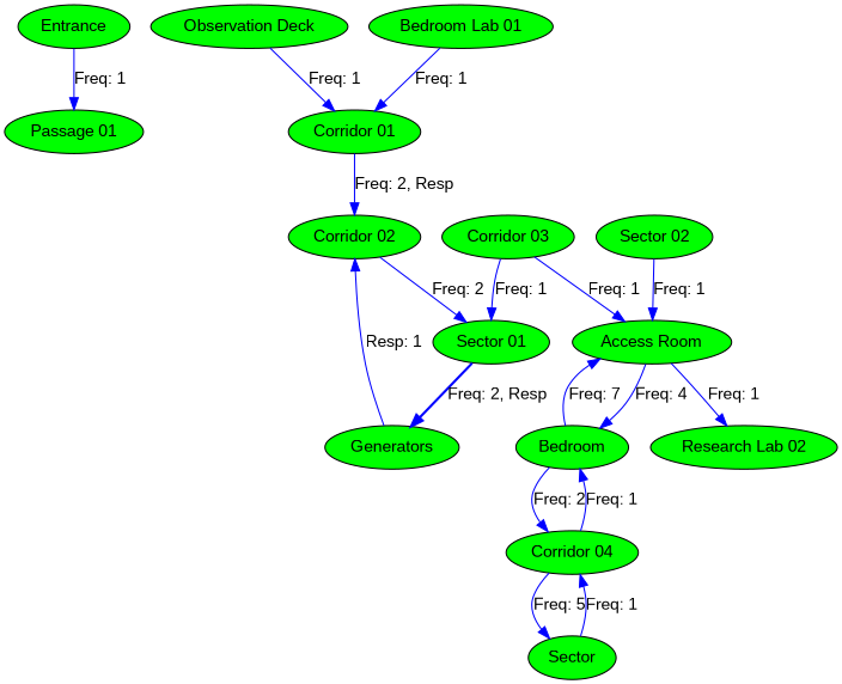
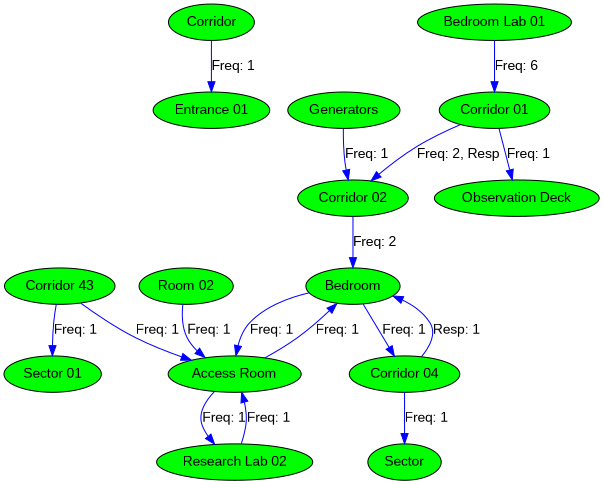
  digraph {
    fontname="Liberation Sans"
    node [fillcolor=green fontname="Liberation Sans" style=filled]
    edge [color=blue constraint=true fontname="Liberation Sans"]
-   n1 [label=Entrance]
-   n2 [label="Passage 01"]
+   n1 [label=Corridor]
+   n2 [label="Entrance 01"]
    n3 [label="Observation Deck"]
    n4 [label="Corridor 01"]
    n5 [label="Corridor 02"]
    n6 [label="Sector 01"]
    n7 [label="Bedroom Lab 01"]
    n8 [label=Generators]
-   n9 [label="Corridor 03"]
+   n9 [label="Corridor 43"]
    n10 [label="Access Room"]
    n11 [label="Research Lab 02"]
    n12 [label=Bedroom]
    n13 [label="Corridor 04"]
-   n14 [label="Sector 02"]
+   n14 [label="Room 02"]
    n15 [label=Sector]
    n1 -> n2 [label="Freq: 1"]
-   n3 -> n4 [label="Freq: 1"]
+   n4 -> n3 [label="Freq: 1"]
    n4 -> n5 [label="Freq: 2, Resp"]
-   n5 -> n6 [label="Freq: 2"]
-   n6 -> n8 [label="Freq: 2, Resp" style=bold]
-   n7 -> n4 [label="Freq: 1"]
-   n8 -> n5 [label="Resp: 1"]
+   n5 -> n12 [label="Freq: 2"]
+   n7 -> n4 [label="Freq: 6"]
+   n8 -> n5 [label="Freq: 1"]
    n9 -> n6 [label="Freq: 1"]
    n9 -> n10 [label="Freq: 1"]
    n10 -> n11 [label="Freq: 1"]
-   n10 -> n12 [label="Freq: 4"]
-   n12 -> n10 [label="Freq: 7"]
-   n12 -> n13 [label="Freq: 2"]
-   n13 -> n12 [label="Freq: 1"]
-   n13 -> n15 [label="Freq: 5"]
+   n10 -> n12 [label="Freq: 1"]
+   n11 -> n10 [label="Freq: 1"]
+   n12 -> n10 [label="Freq: 1"]
+   n12 -> n13 [label="Freq: 1"]
+   n13 -> n12 [label="Resp: 1"]
+   n13 -> n15 [label="Freq: 1"]
    n14 -> n10 [label="Freq: 1"]
-   n15 -> n13 [label="Freq: 1"]
  }
